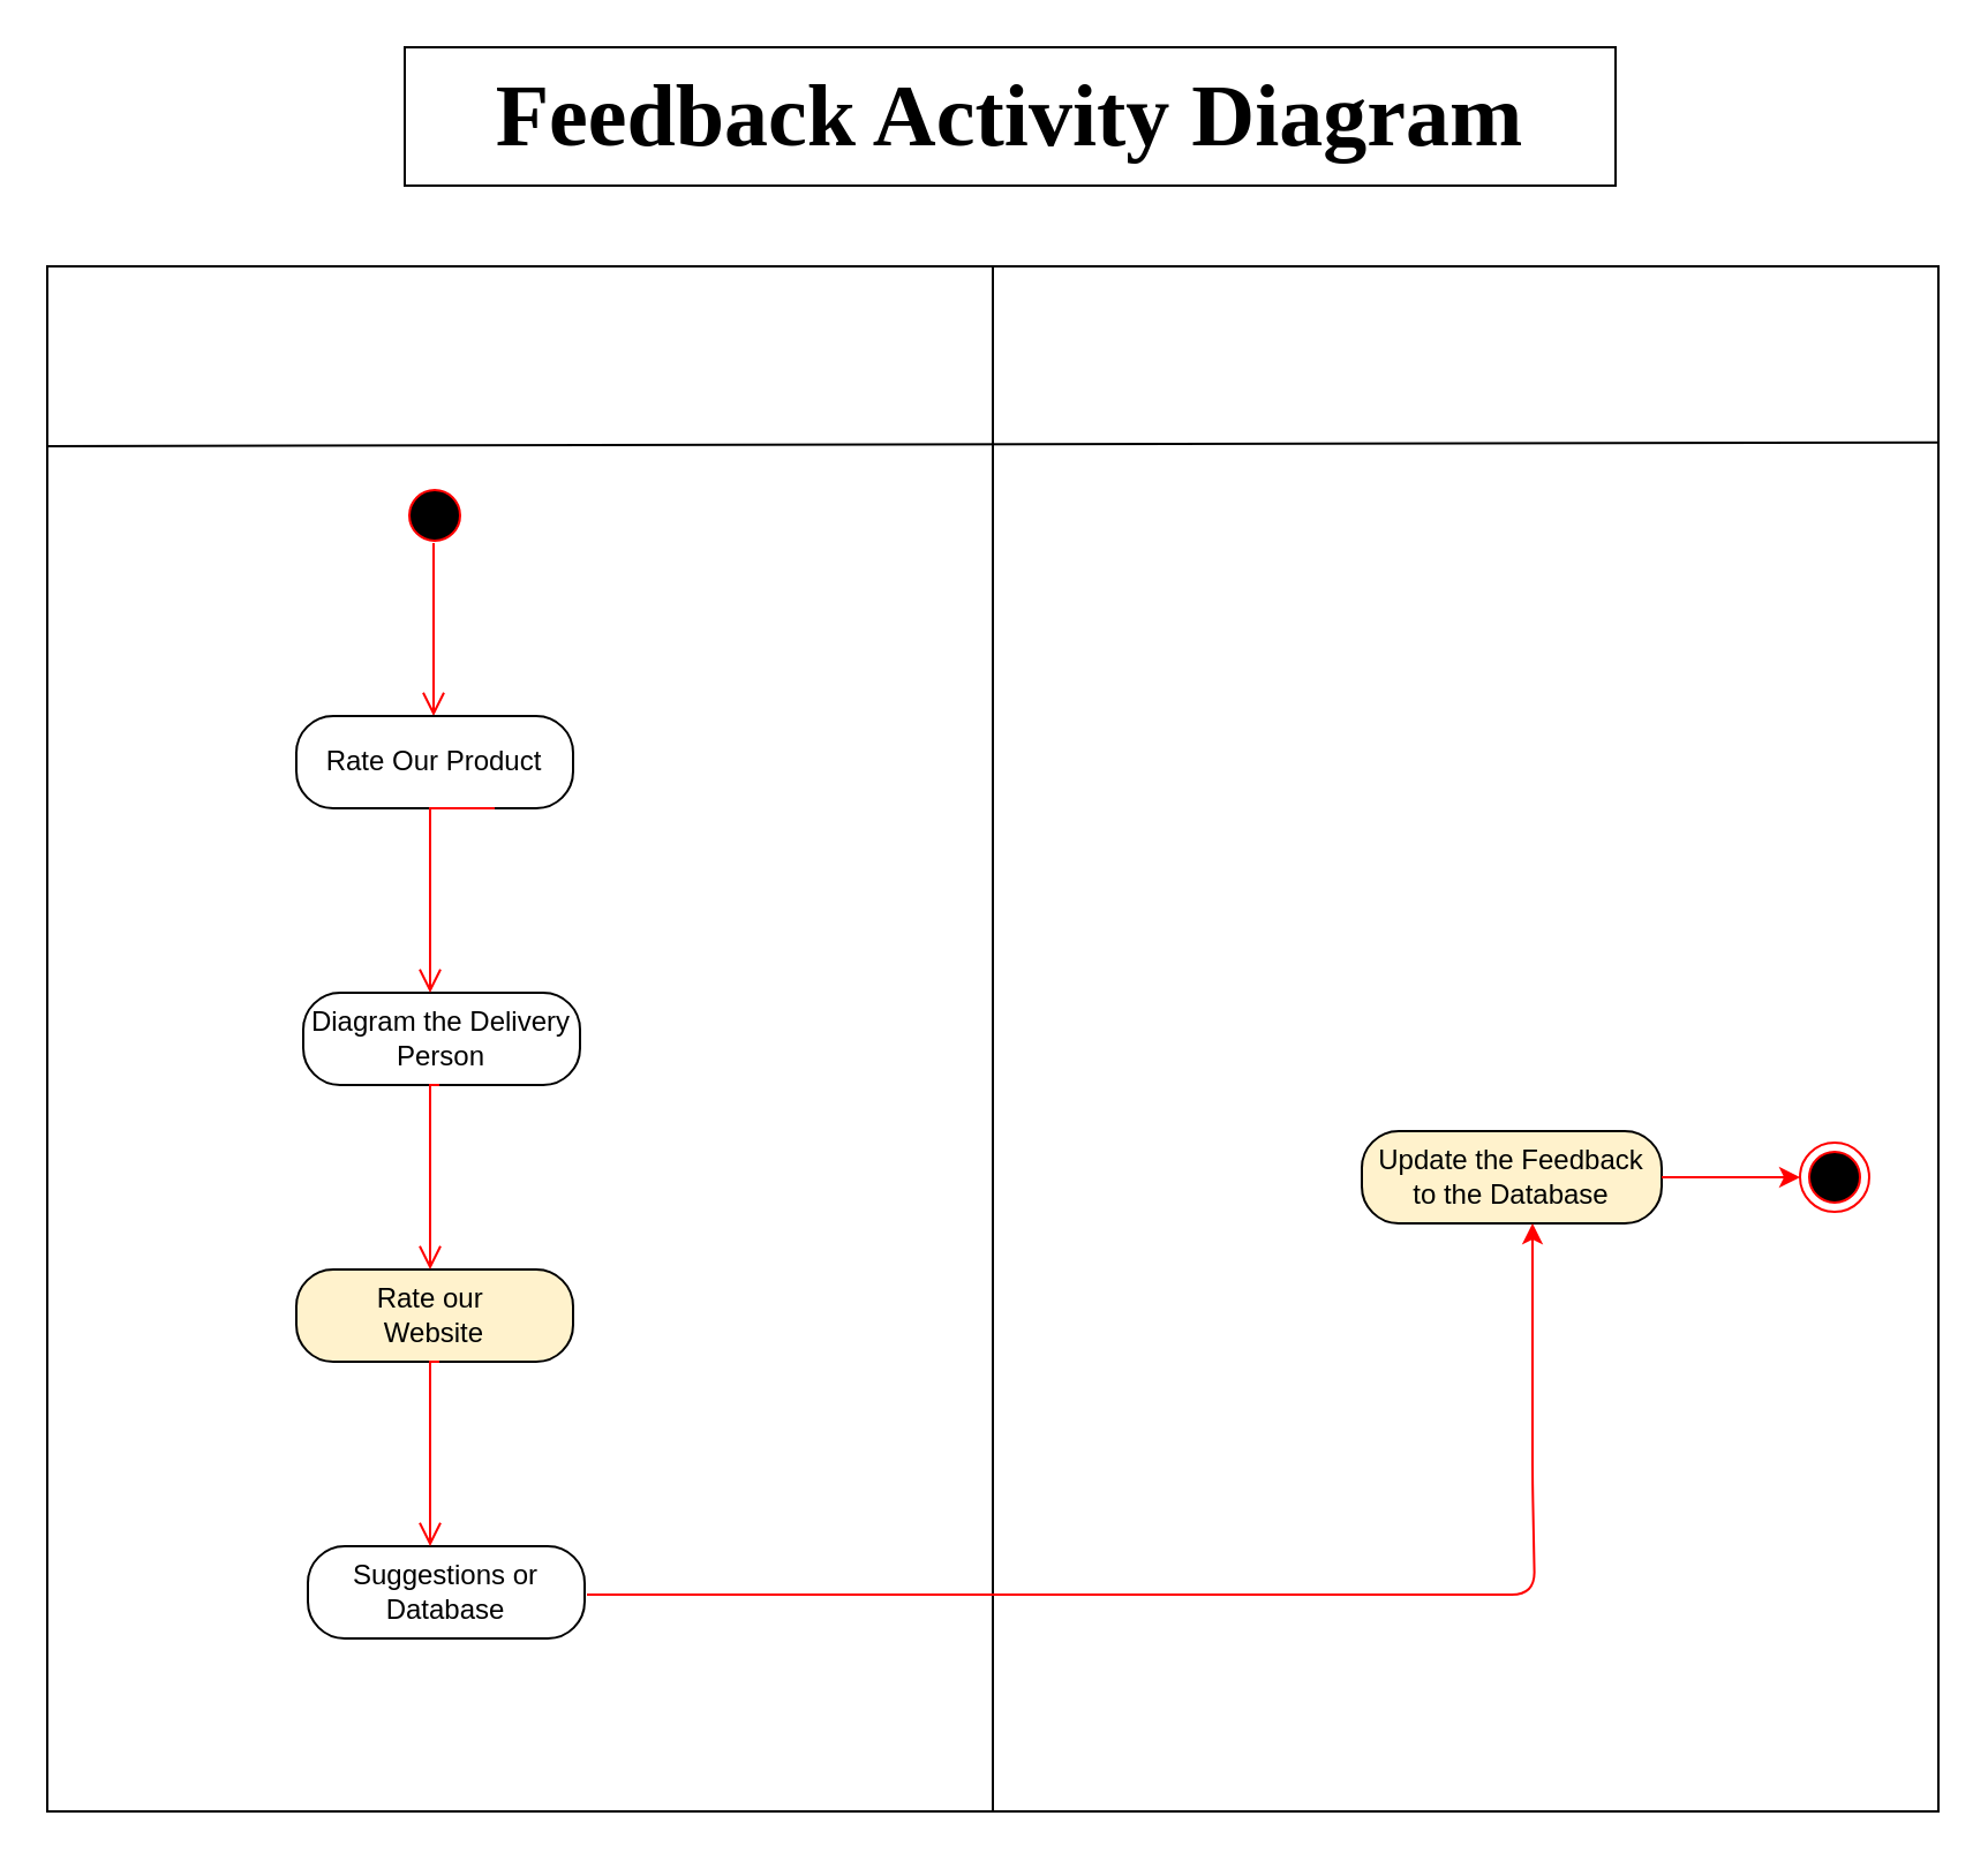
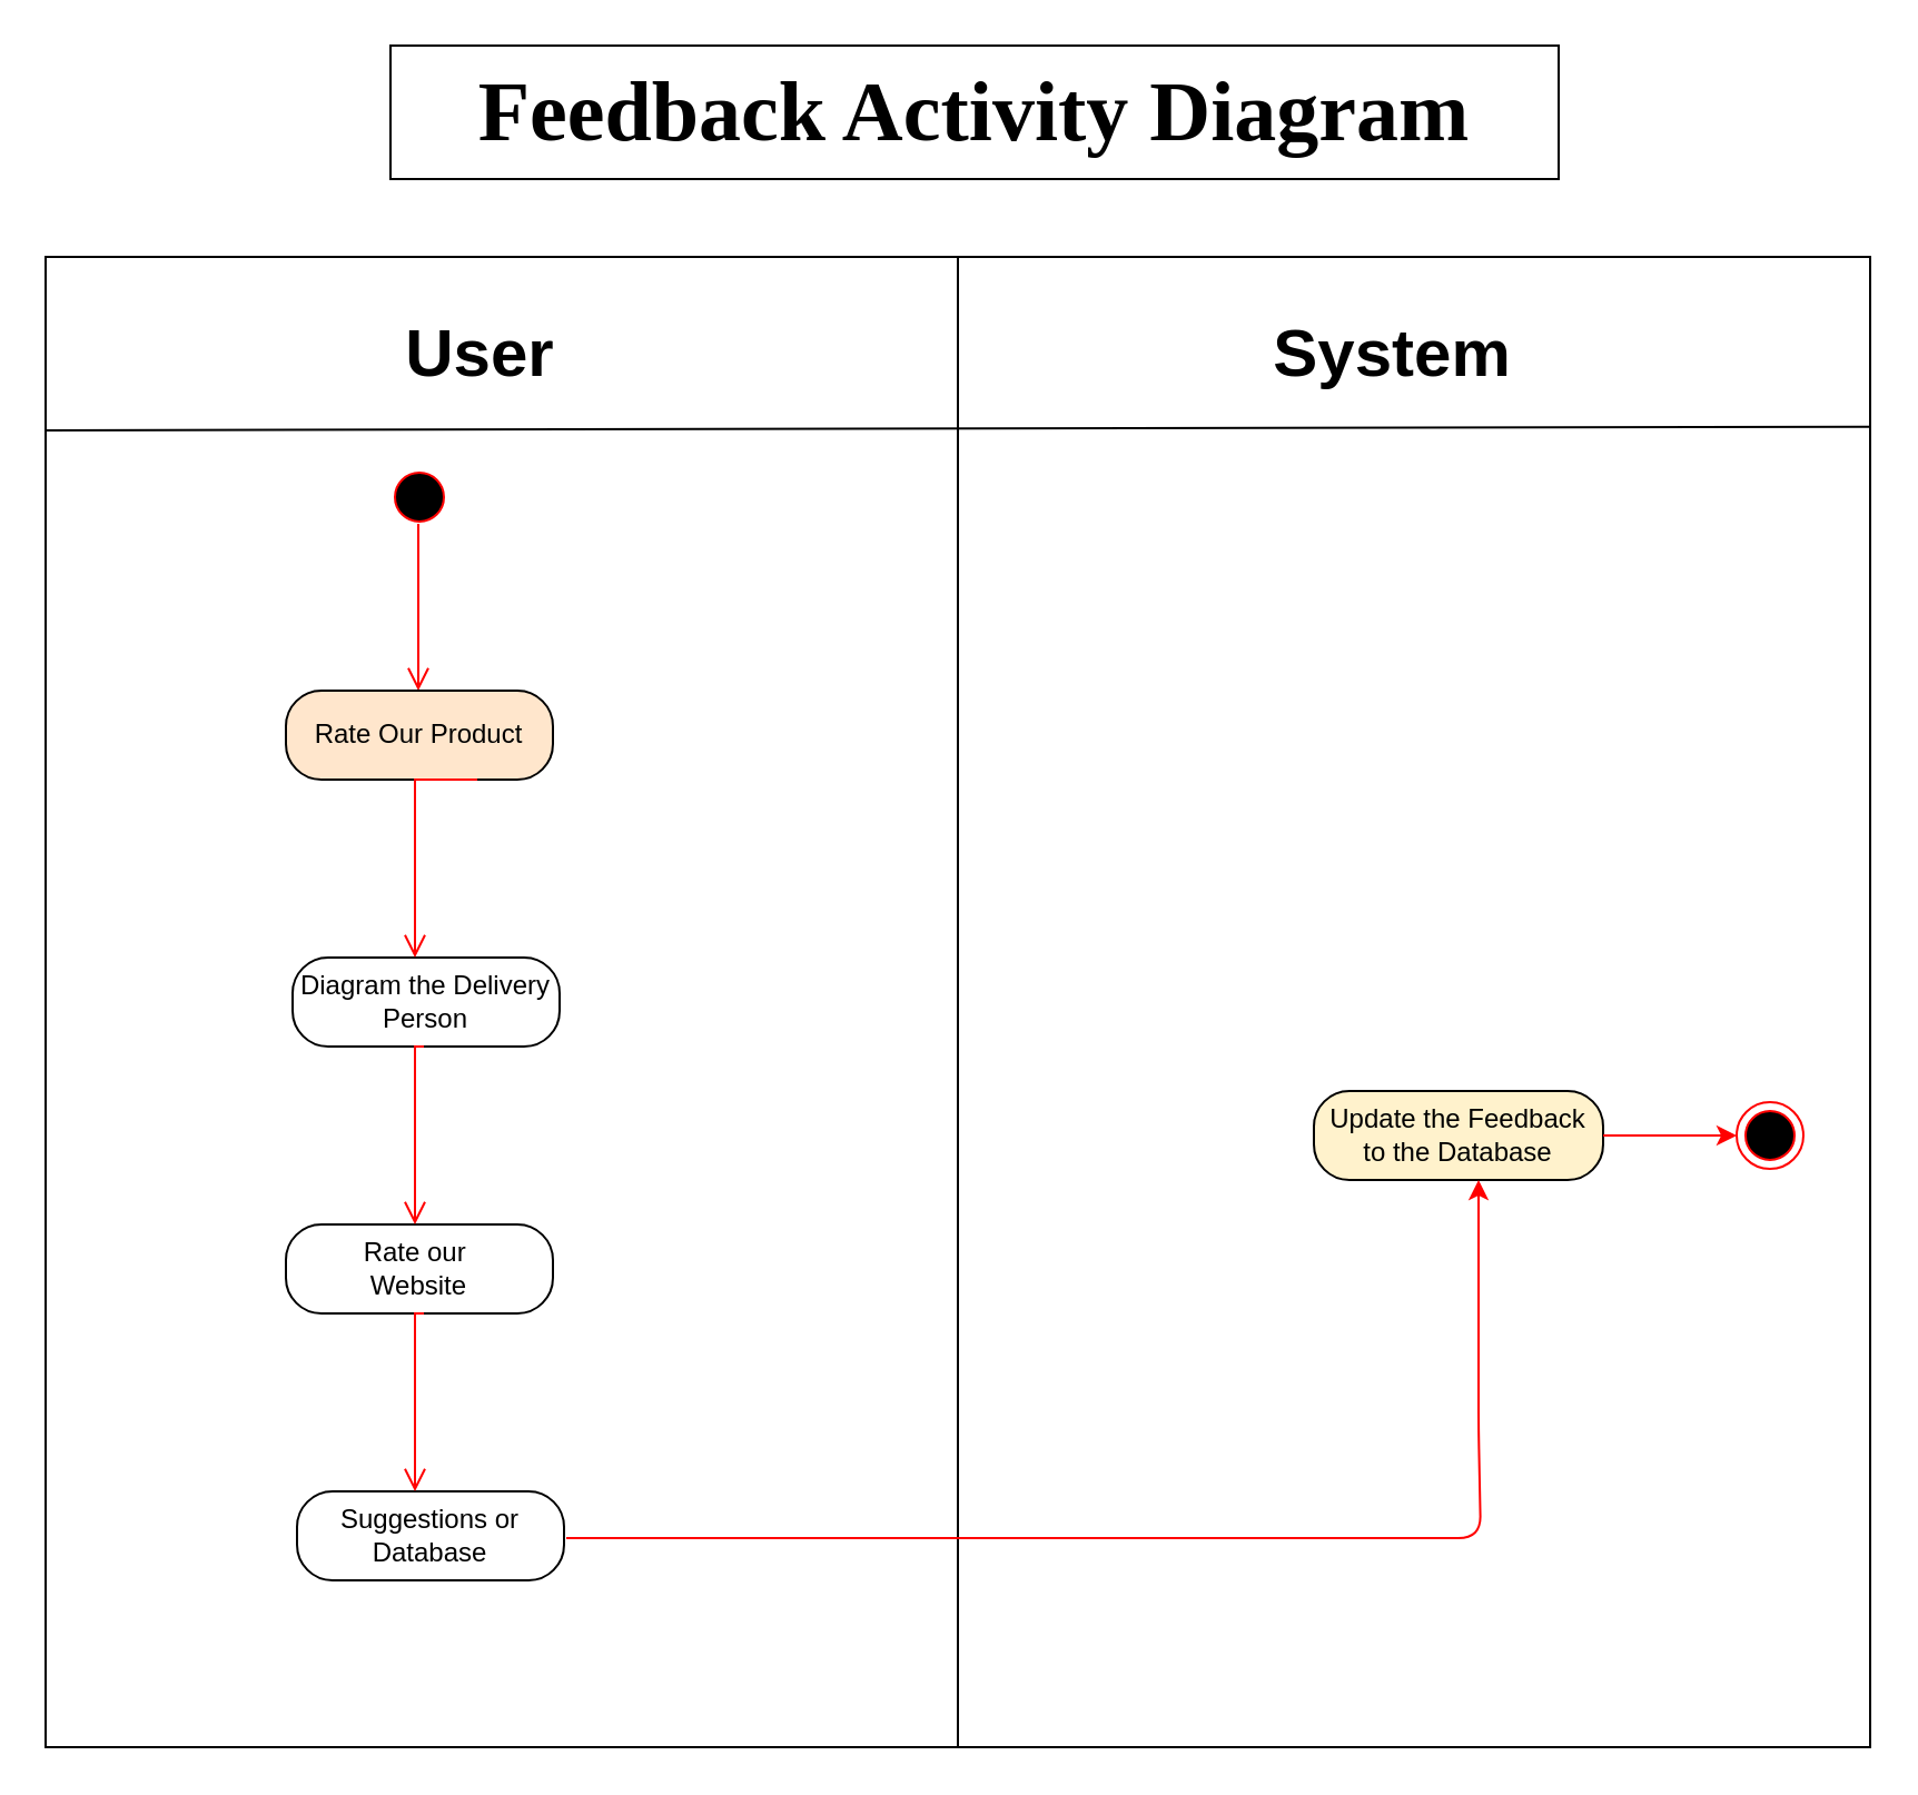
  <mxCell id="0" />
  <mxCell id="1" parent="0" />
  <mxCell id="2" value="" style="rounded=0;whiteSpace=wrap;html=1;fillColor=default;" parent="1" vertex="1"><mxGeometry x="20" y="115" width="820" height="670" as="geometry" /></mxCell>
  <mxCell id="3" value="s" style="ellipse;html=1;shape=startState;fillColor=#000000;strokeColor=#ff0000;" parent="1" vertex="1"><mxGeometry x="173" y="208" width="30" height="30" as="geometry" /></mxCell>
  <mxCell id="4" value="" style="edgeStyle=orthogonalEdgeStyle;html=1;verticalAlign=bottom;endArrow=open;endSize=8;strokeColor=#ff0000;rounded=0;entryX=0.5;entryY=0;entryDx=0;entryDy=0;exitX=0.5;exitY=1;exitDx=0;exitDy=0;" parent="1" edge="1"><mxGeometry relative="1" as="geometry"><mxPoint x="187.5" y="310" as="targetPoint" /><Array as="points"><mxPoint x="187.5" y="260" /><mxPoint x="187.5" y="260" /></Array><mxPoint x="187.5" y="235" as="sourcePoint" /></mxGeometry></mxCell>
  <mxCell id="5" value="" style="endArrow=none;html=1;rounded=0;exitX=0.5;exitY=1;exitDx=0;exitDy=0;entryX=0.5;entryY=0;entryDx=0;entryDy=0;" parent="1" source="2" target="2" edge="1"><mxGeometry width="50" height="50" relative="1" as="geometry"><mxPoint x="300" y="790" as="sourcePoint" /><mxPoint x="305" y="10" as="targetPoint" /></mxGeometry></mxCell>
- <mxCell id="8" value="Rate Our Product" style="rounded=1;whiteSpace=wrap;html=1;arcSize=40;" parent="1" vertex="1"><mxGeometry x="128" y="310" width="120" height="40" as="geometry" /></mxCell>
+ <mxCell id="6" value="&lt;font style=&quot;font-size: 30px;&quot;&gt;&lt;b&gt;User&lt;/b&gt;&lt;/font&gt;" style="text;html=1;align=center;verticalAlign=middle;resizable=0;points=[];autosize=1;strokeColor=none;fillColor=none;fontSize=25;" parent="1" vertex="1"><mxGeometry x="170" y="133" width="90" height="50" as="geometry" /></mxCell>
+ <mxCell id="7" value="&lt;font style=&quot;font-size: 30px;&quot;&gt;&lt;b&gt;System&lt;/b&gt;&lt;/font&gt;" style="text;html=1;align=center;verticalAlign=middle;resizable=0;points=[];autosize=1;strokeColor=none;fillColor=none;fontSize=25;" parent="1" vertex="1"><mxGeometry x="560" y="133" width="130" height="50" as="geometry" /></mxCell>
+ <mxCell id="8" value="Rate Our Product" style="rounded=1;whiteSpace=wrap;html=1;arcSize=40;fillColor=#ffe6cc;" parent="1" vertex="1"><mxGeometry x="128" y="310" width="120" height="40" as="geometry" /></mxCell>
  <mxCell id="9" value="Diagram the Delivery&lt;br&gt;Person" style="rounded=1;whiteSpace=wrap;html=1;arcSize=40;" parent="1" vertex="1"><mxGeometry x="131" y="430" width="120" height="40" as="geometry" /></mxCell>
  <mxCell id="10" value="Update the Feedback&lt;br&gt;to the Database" style="rounded=1;whiteSpace=wrap;html=1;arcSize=40;fillColor=#fff2cc;" parent="1" vertex="1"><mxGeometry x="590" y="490" width="130" height="40" as="geometry" /></mxCell>
- <mxCell id="11" value="Rate our&amp;nbsp;&lt;br&gt;Website" style="rounded=1;whiteSpace=wrap;html=1;arcSize=40;fillColor=#fff2cc;" parent="1" vertex="1"><mxGeometry x="128" y="550" width="120" height="40" as="geometry" /></mxCell>
+ <mxCell id="11" value="Rate our&amp;nbsp;&lt;br&gt;Website" style="rounded=1;whiteSpace=wrap;html=1;arcSize=40;" parent="1" vertex="1"><mxGeometry x="128" y="550" width="120" height="40" as="geometry" /></mxCell>
  <mxCell id="12" value="" style="edgeStyle=orthogonalEdgeStyle;html=1;verticalAlign=bottom;endArrow=open;endSize=8;strokeColor=#ff0000;rounded=0;entryX=0.5;entryY=0;entryDx=0;entryDy=0;exitX=0.5;exitY=1;exitDx=0;exitDy=0;" parent="1" edge="1"><mxGeometry relative="1" as="geometry"><mxPoint x="186" y="430" as="targetPoint" /><mxPoint x="214" y="350" as="sourcePoint" /><Array as="points"><mxPoint x="186" y="390" /><mxPoint x="186" y="390" /></Array></mxGeometry></mxCell>
  <mxCell id="13" value="" style="edgeStyle=orthogonalEdgeStyle;html=1;verticalAlign=bottom;endArrow=open;endSize=8;strokeColor=#ff0000;rounded=0;entryX=0.5;entryY=0;entryDx=0;entryDy=0;" parent="1" edge="1"><mxGeometry relative="1" as="geometry"><mxPoint x="186" y="550" as="targetPoint" /><mxPoint x="190" y="470" as="sourcePoint" /><Array as="points"><mxPoint x="186" y="510" /><mxPoint x="186" y="510" /></Array></mxGeometry></mxCell>
  <mxCell id="14" value="Suggestions or&lt;br&gt;Database" style="rounded=1;whiteSpace=wrap;html=1;arcSize=40;" parent="1" vertex="1"><mxGeometry x="133" y="670" width="120" height="40" as="geometry" /></mxCell>
  <mxCell id="15" value="" style="endArrow=none;html=1;entryX=1;entryY=0.117;entryDx=0;entryDy=0;entryPerimeter=0;" parent="1" edge="1"><mxGeometry width="50" height="50" relative="1" as="geometry"><mxPoint x="20" y="193" as="sourcePoint" /><mxPoint x="840" y="191.39" as="targetPoint" /></mxGeometry></mxCell>
  <mxCell id="16" value="" style="ellipse;html=1;shape=endState;fillColor=#000000;strokeColor=#ff0000;" parent="1" vertex="1"><mxGeometry x="780" y="495" width="30" height="30" as="geometry" /></mxCell>
  <mxCell id="17" value="" style="endArrow=classic;strokeColor=#ff0000;html=1;" parent="1" edge="1"><mxGeometry width="50" height="50" relative="1" as="geometry"><mxPoint x="254" y="691" as="sourcePoint" /><mxPoint x="664" y="530" as="targetPoint" /><Array as="points"><mxPoint x="665" y="691" /><mxPoint x="664" y="641" /></Array></mxGeometry></mxCell>
  <mxCell id="18" value="&lt;font face=&quot;Comic Sans MS&quot; style=&quot;font-size: 38px;&quot;&gt;&lt;b&gt;Feedback Activity Diagram&lt;/b&gt;&lt;/font&gt;" style="rounded=0;whiteSpace=wrap;html=1;" parent="1" vertex="1"><mxGeometry x="175" y="20" width="525" height="60" as="geometry" /></mxCell>
  <mxCell id="19" value="" style="endArrow=classic;html=1;rounded=0;entryX=0;entryY=0.5;entryDx=0;entryDy=0;strokeColor=#FF0000;" parent="1" target="16" edge="1"><mxGeometry width="50" height="50" relative="1" as="geometry"><mxPoint x="720" y="510" as="sourcePoint" /><mxPoint x="770" y="460" as="targetPoint" /></mxGeometry></mxCell>
  <mxCell id="20" value="" style="edgeStyle=orthogonalEdgeStyle;html=1;verticalAlign=bottom;endArrow=open;endSize=8;strokeColor=#ff0000;rounded=0;entryX=0.5;entryY=0;entryDx=0;entryDy=0;" parent="1" edge="1"><mxGeometry relative="1" as="geometry"><mxPoint x="186" y="670" as="targetPoint" /><mxPoint x="190" y="590" as="sourcePoint" /><Array as="points"><mxPoint x="186" y="630" /><mxPoint x="186" y="630" /></Array></mxGeometry></mxCell>
